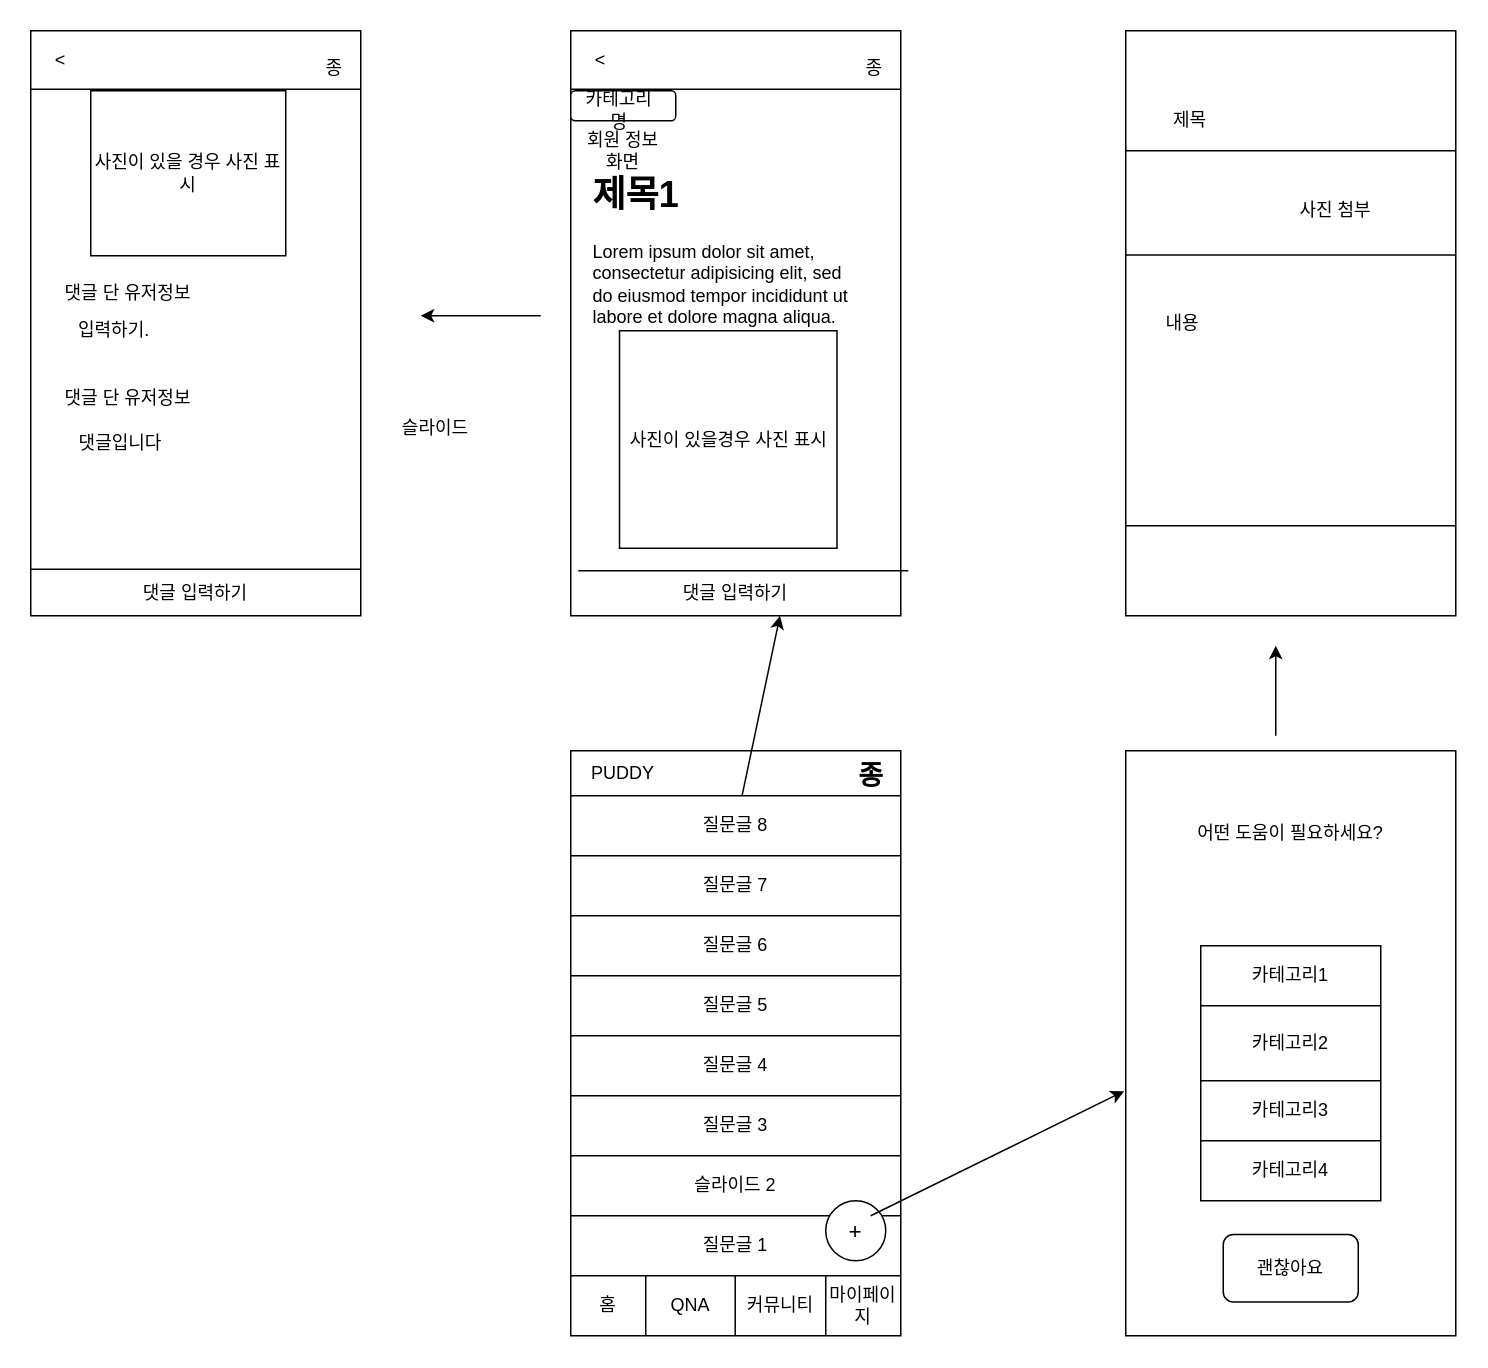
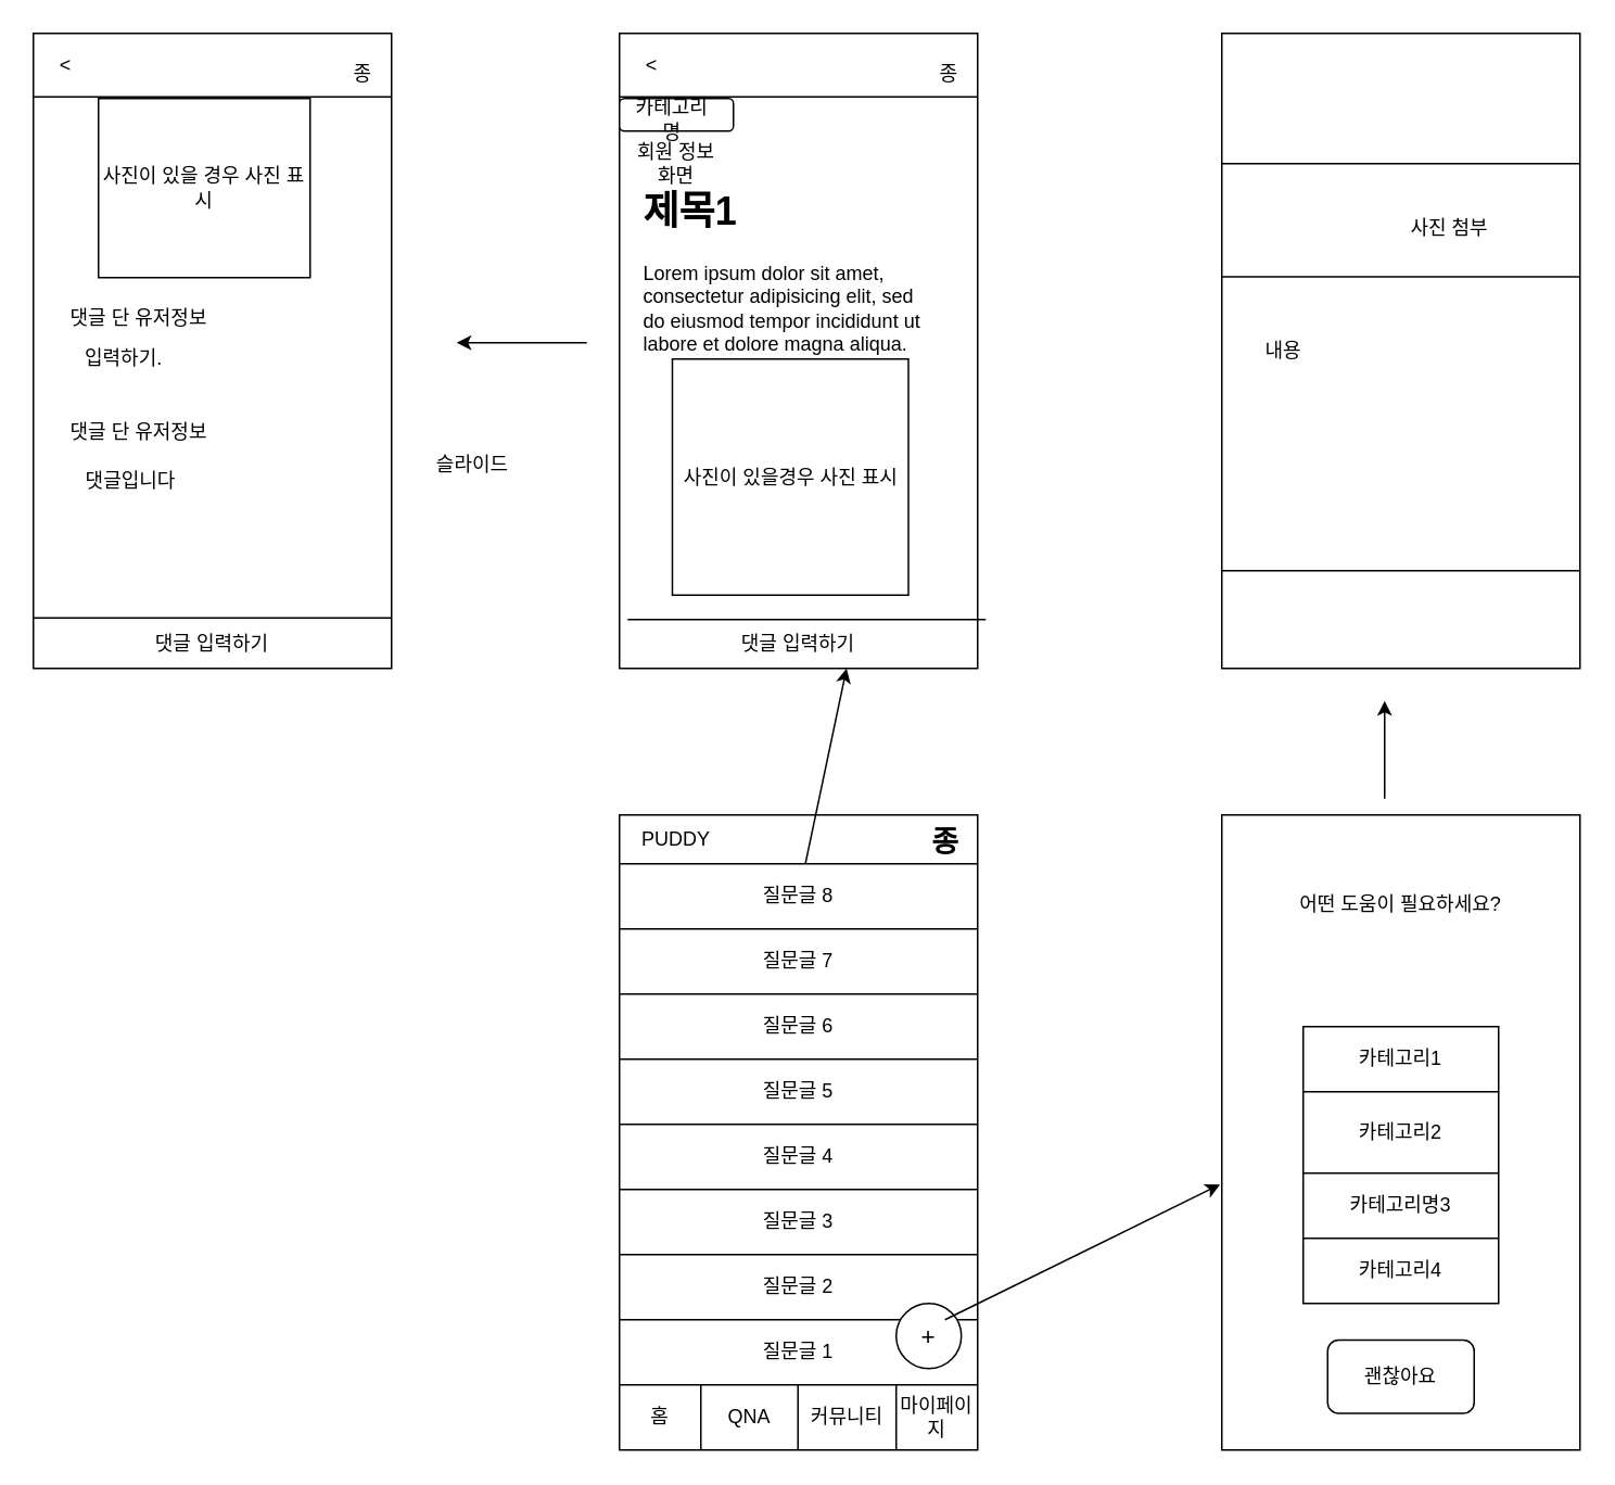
  <mxCell id="0" />
  <mxCell id="1" parent="0" />
  <mxCell id="2" value="" style="rounded=0;whiteSpace=wrap;html=1;direction=south;" parent="1" vertex="1"><mxGeometry x="380" y="500" width="220" height="390" as="geometry" /></mxCell>
  <mxCell id="3" value="" style="endArrow=none;html=1;rounded=0;" parent="1" edge="1"><mxGeometry width="50" height="50" relative="1" as="geometry"><mxPoint x="380" y="530" as="sourcePoint" /><mxPoint x="600" y="530" as="targetPoint" /></mxGeometry></mxCell>
  <mxCell id="4" value="&lt;font style=&quot;font-size: 18px;&quot;&gt;종&lt;/font&gt;" style="text;strokeColor=none;fillColor=none;html=1;fontSize=24;fontStyle=1;verticalAlign=middle;align=center;" parent="1" vertex="1"><mxGeometry x="530" y="500" width="100" height="30" as="geometry" /></mxCell>
  <mxCell id="5" value="" style="endArrow=none;html=1;rounded=0;" parent="1" edge="1"><mxGeometry width="50" height="50" relative="1" as="geometry"><mxPoint x="380" y="570" as="sourcePoint" /><mxPoint x="600" y="570" as="targetPoint" /><Array as="points"><mxPoint x="490" y="570" /></Array></mxGeometry></mxCell>
  <mxCell id="6" value="" style="endArrow=none;html=1;rounded=0;" parent="1" edge="1"><mxGeometry width="50" height="50" relative="1" as="geometry"><mxPoint x="380" y="610" as="sourcePoint" /><mxPoint x="600" y="610" as="targetPoint" /></mxGeometry></mxCell>
  <mxCell id="7" value="" style="endArrow=none;html=1;rounded=0;" parent="1" edge="1"><mxGeometry width="50" height="50" relative="1" as="geometry"><mxPoint x="380" y="650" as="sourcePoint" /><mxPoint x="600" y="650" as="targetPoint" /></mxGeometry></mxCell>
  <mxCell id="8" value="" style="endArrow=none;html=1;rounded=0;" parent="1" edge="1"><mxGeometry width="50" height="50" relative="1" as="geometry"><mxPoint x="380" y="690" as="sourcePoint" /><mxPoint x="600" y="690" as="targetPoint" /></mxGeometry></mxCell>
  <mxCell id="9" value="" style="endArrow=none;html=1;rounded=0;" parent="1" edge="1"><mxGeometry width="50" height="50" relative="1" as="geometry"><mxPoint x="380" y="730" as="sourcePoint" /><mxPoint x="600" y="730" as="targetPoint" /></mxGeometry></mxCell>
  <mxCell id="10" value="" style="endArrow=none;html=1;rounded=0;" parent="1" edge="1"><mxGeometry width="50" height="50" relative="1" as="geometry"><mxPoint x="380" y="770" as="sourcePoint" /><mxPoint x="600" y="770" as="targetPoint" /></mxGeometry></mxCell>
  <mxCell id="11" value="" style="endArrow=none;html=1;rounded=0;" parent="1" edge="1"><mxGeometry width="50" height="50" relative="1" as="geometry"><mxPoint x="380" y="810" as="sourcePoint" /><mxPoint x="600" y="810" as="targetPoint" /></mxGeometry></mxCell>
  <mxCell id="12" value="" style="endArrow=none;html=1;rounded=0;" parent="1" edge="1"><mxGeometry width="50" height="50" relative="1" as="geometry"><mxPoint x="380" y="850" as="sourcePoint" /><mxPoint x="600" y="850" as="targetPoint" /></mxGeometry></mxCell>
  <mxCell id="13" value="" style="endArrow=none;html=1;rounded=0;" parent="1" edge="1"><mxGeometry width="50" height="50" relative="1" as="geometry"><mxPoint x="430" y="890" as="sourcePoint" /><mxPoint x="430" y="850" as="targetPoint" /></mxGeometry></mxCell>
  <mxCell id="14" value="" style="endArrow=none;html=1;rounded=0;" parent="1" edge="1"><mxGeometry width="50" height="50" relative="1" as="geometry"><mxPoint x="489.66" y="890" as="sourcePoint" /><mxPoint x="489.66" y="850" as="targetPoint" /></mxGeometry></mxCell>
  <mxCell id="15" value="" style="endArrow=none;html=1;rounded=0;" parent="1" edge="1"><mxGeometry width="50" height="50" relative="1" as="geometry"><mxPoint x="550" y="890" as="sourcePoint" /><mxPoint x="550" y="850" as="targetPoint" /></mxGeometry></mxCell>
  <mxCell id="16" value="홈" style="text;html=1;strokeColor=none;fillColor=none;align=center;verticalAlign=middle;whiteSpace=wrap;rounded=0;" parent="1" vertex="1"><mxGeometry x="380" y="850" width="50" height="40" as="geometry" /></mxCell>
  <mxCell id="17" value="QNA" style="text;html=1;strokeColor=none;fillColor=none;align=center;verticalAlign=middle;whiteSpace=wrap;rounded=0;" parent="1" vertex="1"><mxGeometry x="430" y="850" width="60" height="40" as="geometry" /></mxCell>
  <mxCell id="18" value="커뮤니티" style="text;html=1;strokeColor=none;fillColor=none;align=center;verticalAlign=middle;whiteSpace=wrap;rounded=0;" parent="1" vertex="1"><mxGeometry x="490" y="850" width="60" height="40" as="geometry" /></mxCell>
  <mxCell id="19" value="마이페이지" style="text;html=1;strokeColor=none;fillColor=none;align=center;verticalAlign=middle;whiteSpace=wrap;rounded=0;" parent="1" vertex="1"><mxGeometry x="550" y="850" width="50" height="40" as="geometry" /></mxCell>
  <mxCell id="20" value="&lt;font style=&quot;font-size: 15px;&quot;&gt;+&lt;/font&gt;" style="ellipse;whiteSpace=wrap;html=1;aspect=fixed;" parent="1" vertex="1"><mxGeometry x="550" y="800" width="40" height="40" as="geometry" /></mxCell>
  <mxCell id="21" value="질문글 8" style="text;html=1;strokeColor=none;fillColor=none;align=center;verticalAlign=middle;whiteSpace=wrap;rounded=0;" parent="1" vertex="1"><mxGeometry x="380" y="530" width="220" height="40" as="geometry" /></mxCell>
  <mxCell id="22" value="질문글 7" style="text;html=1;strokeColor=none;fillColor=none;align=center;verticalAlign=middle;whiteSpace=wrap;rounded=0;" parent="1" vertex="1"><mxGeometry x="380" y="570" width="220" height="40" as="geometry" /></mxCell>
  <mxCell id="23" value="질문글 6" style="text;html=1;strokeColor=none;fillColor=none;align=center;verticalAlign=middle;whiteSpace=wrap;rounded=0;" parent="1" vertex="1"><mxGeometry x="380" y="610" width="220" height="40" as="geometry" /></mxCell>
  <mxCell id="24" value="질문글 5" style="text;html=1;strokeColor=none;fillColor=none;align=center;verticalAlign=middle;whiteSpace=wrap;rounded=0;" parent="1" vertex="1"><mxGeometry x="380" y="650" width="220" height="40" as="geometry" /></mxCell>
  <mxCell id="25" value="질문글 4" style="text;html=1;strokeColor=none;fillColor=none;align=center;verticalAlign=middle;whiteSpace=wrap;rounded=0;" parent="1" vertex="1"><mxGeometry x="380" y="690" width="220" height="40" as="geometry" /></mxCell>
  <mxCell id="26" value="질문글 3" style="text;html=1;strokeColor=none;fillColor=none;align=center;verticalAlign=middle;whiteSpace=wrap;rounded=0;" parent="1" vertex="1"><mxGeometry x="380" y="730" width="220" height="40" as="geometry" /></mxCell>
- <mxCell id="27" value="슬라이드 2" style="text;html=1;strokeColor=none;fillColor=none;align=center;verticalAlign=middle;whiteSpace=wrap;rounded=0;" parent="1" vertex="1"><mxGeometry x="380" y="770" width="220" height="40" as="geometry" /></mxCell>
+ <mxCell id="27" value="질문글 2" style="text;html=1;strokeColor=none;fillColor=none;align=center;verticalAlign=middle;whiteSpace=wrap;rounded=0;" parent="1" vertex="1"><mxGeometry x="380" y="770" width="220" height="40" as="geometry" /></mxCell>
  <mxCell id="28" value="질문글 1" style="text;html=1;strokeColor=none;fillColor=none;align=center;verticalAlign=middle;whiteSpace=wrap;rounded=0;" parent="1" vertex="1"><mxGeometry x="380" y="810" width="220" height="40" as="geometry" /></mxCell>
  <mxCell id="29" value="PUDDY" style="text;html=1;strokeColor=none;fillColor=none;align=center;verticalAlign=middle;whiteSpace=wrap;rounded=0;" parent="1" vertex="1"><mxGeometry x="380" y="500" width="70" height="30" as="geometry" /></mxCell>
  <mxCell id="30" value="" style="rounded=0;whiteSpace=wrap;html=1;direction=south;" parent="1" vertex="1"><mxGeometry x="750" y="500" width="220" height="390" as="geometry" /></mxCell>
  <mxCell id="31" value="어떤 도움이 필요하세요?" style="text;html=1;strokeColor=none;fillColor=none;align=center;verticalAlign=middle;whiteSpace=wrap;rounded=0;" parent="1" vertex="1"><mxGeometry x="765" y="535" width="190" height="40" as="geometry" /></mxCell>
  <mxCell id="32" value="" style="rounded=0;whiteSpace=wrap;html=1;direction=south;" parent="1" vertex="1"><mxGeometry x="800" y="630" width="120" height="170" as="geometry" /></mxCell>
  <mxCell id="33" value="" style="endArrow=none;html=1;rounded=0;" parent="1" edge="1"><mxGeometry width="50" height="50" relative="1" as="geometry"><mxPoint x="800" y="670" as="sourcePoint" /><mxPoint x="920" y="670" as="targetPoint" /></mxGeometry></mxCell>
  <mxCell id="34" value="" style="endArrow=none;html=1;rounded=0;" parent="1" edge="1"><mxGeometry width="50" height="50" relative="1" as="geometry"><mxPoint x="800" y="720" as="sourcePoint" /><mxPoint x="920" y="720" as="targetPoint" /></mxGeometry></mxCell>
  <mxCell id="35" value="" style="endArrow=none;html=1;rounded=0;" parent="1" edge="1"><mxGeometry width="50" height="50" relative="1" as="geometry"><mxPoint x="800" y="760" as="sourcePoint" /><mxPoint x="920" y="760" as="targetPoint" /></mxGeometry></mxCell>
  <mxCell id="36" value="카테고리1" style="text;html=1;strokeColor=none;fillColor=none;align=center;verticalAlign=middle;whiteSpace=wrap;rounded=0;" parent="1" vertex="1"><mxGeometry x="800" y="630" width="120" height="40" as="geometry" /></mxCell>
- <mxCell id="37" value="카테고리3&lt;br&gt;" style="text;html=1;strokeColor=none;fillColor=none;align=center;verticalAlign=middle;whiteSpace=wrap;rounded=0;" parent="1" vertex="1"><mxGeometry x="800" y="720" width="120" height="40" as="geometry" /></mxCell>
+ <mxCell id="37" value="카테고리명3&lt;br&gt;" style="text;html=1;strokeColor=none;fillColor=none;align=center;verticalAlign=middle;whiteSpace=wrap;rounded=0;" parent="1" vertex="1"><mxGeometry x="800" y="720" width="120" height="40" as="geometry" /></mxCell>
  <mxCell id="38" value="카테고리2" style="text;html=1;strokeColor=none;fillColor=none;align=center;verticalAlign=middle;whiteSpace=wrap;rounded=0;" parent="1" vertex="1"><mxGeometry x="800" y="670" width="120" height="50" as="geometry" /></mxCell>
  <mxCell id="39" value="카테고리4" style="text;html=1;strokeColor=none;fillColor=none;align=center;verticalAlign=middle;whiteSpace=wrap;rounded=0;" parent="1" vertex="1"><mxGeometry x="800" y="760" width="120" height="40" as="geometry" /></mxCell>
  <mxCell id="40" value="" style="endArrow=classic;html=1;rounded=0;" parent="1" edge="1"><mxGeometry width="50" height="50" relative="1" as="geometry"><mxPoint x="850" y="490" as="sourcePoint" /><mxPoint x="850" y="430" as="targetPoint" /></mxGeometry></mxCell>
  <mxCell id="41" value="" style="rounded=0;whiteSpace=wrap;html=1;direction=south;" parent="1" vertex="1"><mxGeometry x="750" y="20" width="220" height="390" as="geometry" /></mxCell>
- <mxCell id="42" value="제목" style="text;html=1;strokeColor=none;fillColor=none;align=left;verticalAlign=middle;whiteSpace=wrap;rounded=0;" parent="1" vertex="1"><mxGeometry x="780" y="60" width="170" height="40" as="geometry" /></mxCell>
  <mxCell id="43" value="내용" style="text;html=1;strokeColor=none;fillColor=none;align=left;verticalAlign=middle;whiteSpace=wrap;rounded=0;" parent="1" vertex="1"><mxGeometry x="775" y="110" width="170" height="210" as="geometry" /></mxCell>
  <mxCell id="44" value="사진 첨부" style="text;html=1;strokeColor=none;fillColor=none;align=center;verticalAlign=middle;whiteSpace=wrap;rounded=0;" parent="1" vertex="1"><mxGeometry x="860" y="125" width="60" height="30" as="geometry" /></mxCell>
  <mxCell id="45" value="" style="endArrow=none;html=1;rounded=0;" parent="1" edge="1"><mxGeometry width="50" height="50" relative="1" as="geometry"><mxPoint x="750" y="100" as="sourcePoint" /><mxPoint x="970" y="100" as="targetPoint" /></mxGeometry></mxCell>
  <mxCell id="46" value="" style="endArrow=none;html=1;rounded=0;" parent="1" edge="1"><mxGeometry width="50" height="50" relative="1" as="geometry"><mxPoint x="750" y="169.5" as="sourcePoint" /><mxPoint x="970" y="169.5" as="targetPoint" /></mxGeometry></mxCell>
  <mxCell id="47" value="" style="endArrow=none;html=1;rounded=0;" parent="1" edge="1"><mxGeometry width="50" height="50" relative="1" as="geometry"><mxPoint x="750" y="350" as="sourcePoint" /><mxPoint x="970" y="350" as="targetPoint" /></mxGeometry></mxCell>
  <mxCell id="48" value="" style="rounded=1;whiteSpace=wrap;html=1;" parent="1" vertex="1"><mxGeometry x="815" y="822.5" width="90" height="45" as="geometry" /></mxCell>
  <mxCell id="49" value="괜찮아요" style="text;html=1;strokeColor=none;fillColor=none;align=center;verticalAlign=middle;whiteSpace=wrap;rounded=0;" parent="1" vertex="1"><mxGeometry x="830" y="830" width="60" height="30" as="geometry" /></mxCell>
  <mxCell id="50" value="" style="endArrow=classic;html=1;rounded=0;exitX=0.909;exitY=0;exitDx=0;exitDy=0;exitPerimeter=0;entryX=0.582;entryY=1.005;entryDx=0;entryDy=0;entryPerimeter=0;" edge="1" parent="1" source="28" target="30"><mxGeometry width="50" height="50" relative="1" as="geometry"><mxPoint x="640" y="689" as="sourcePoint" /><mxPoint x="700" y="689" as="targetPoint" /></mxGeometry></mxCell>
  <mxCell id="51" value="" style="rounded=0;whiteSpace=wrap;html=1;direction=south;" vertex="1" parent="1"><mxGeometry x="380" y="20" width="220" height="390" as="geometry" /></mxCell>
  <mxCell id="52" value="" style="endArrow=classic;html=1;rounded=0;" edge="1" parent="1" source="21"><mxGeometry width="50" height="50" relative="1" as="geometry"><mxPoint x="519.5" y="470" as="sourcePoint" /><mxPoint x="519.5" y="410" as="targetPoint" /></mxGeometry></mxCell>
  <mxCell id="53" value="&amp;lt;" style="text;html=1;strokeColor=none;fillColor=none;align=center;verticalAlign=middle;whiteSpace=wrap;rounded=0;" vertex="1" parent="1"><mxGeometry x="380" y="20" width="40" height="40" as="geometry" /></mxCell>
  <mxCell id="54" value="종" style="text;html=1;strokeColor=none;fillColor=none;align=right;verticalAlign=middle;whiteSpace=wrap;rounded=0;" vertex="1" parent="1"><mxGeometry x="530" y="30" width="60" height="30" as="geometry" /></mxCell>
  <mxCell id="55" value="" style="endArrow=none;html=1;rounded=0;" edge="1" parent="1"><mxGeometry width="50" height="50" relative="1" as="geometry"><mxPoint x="380" y="59" as="sourcePoint" /><mxPoint x="600" y="59" as="targetPoint" /></mxGeometry></mxCell>
  <mxCell id="56" value="" style="rounded=1;whiteSpace=wrap;html=1;" vertex="1" parent="1"><mxGeometry x="380" y="60" width="70" height="20" as="geometry" /></mxCell>
  <mxCell id="57" value="카테고리명" style="text;html=1;strokeColor=none;fillColor=none;align=center;verticalAlign=middle;whiteSpace=wrap;rounded=0;" vertex="1" parent="1"><mxGeometry x="385" y="65" width="55" height="15" as="geometry" /></mxCell>
  <mxCell id="58" value="회원 정보 화면" style="text;html=1;strokeColor=none;fillColor=none;align=center;verticalAlign=middle;whiteSpace=wrap;rounded=0;" vertex="1" parent="1"><mxGeometry x="385" y="80" width="60" height="40" as="geometry" /></mxCell>
  <mxCell id="59" value="&lt;h1&gt;제목1&lt;/h1&gt;&lt;p&gt;Lorem ipsum dolor sit amet, consectetur adipisicing elit, sed do eiusmod tempor incididunt ut labore et dolore magna aliqua.&lt;/p&gt;" style="text;html=1;strokeColor=none;fillColor=none;spacing=5;spacingTop=-20;whiteSpace=wrap;overflow=hidden;rounded=0;" vertex="1" parent="1"><mxGeometry x="390" y="110" width="190" height="120" as="geometry" /></mxCell>
  <mxCell id="60" value="사진이 있을경우 사진 표시" style="whiteSpace=wrap;html=1;aspect=fixed;" vertex="1" parent="1"><mxGeometry x="412.5" y="220" width="145" height="145" as="geometry" /></mxCell>
  <mxCell id="61" value="" style="endArrow=classic;html=1;rounded=0;" edge="1" parent="1"><mxGeometry width="50" height="50" relative="1" as="geometry"><mxPoint x="360" y="210" as="sourcePoint" /><mxPoint x="280" y="210" as="targetPoint" /></mxGeometry></mxCell>
  <mxCell id="62" value="" style="rounded=0;whiteSpace=wrap;html=1;direction=south;" vertex="1" parent="1"><mxGeometry x="20" y="20" width="220" height="390" as="geometry" /></mxCell>
  <mxCell id="63" value="&amp;lt;" style="text;html=1;strokeColor=none;fillColor=none;align=center;verticalAlign=middle;whiteSpace=wrap;rounded=0;" vertex="1" parent="1"><mxGeometry x="20" y="20" width="40" height="40" as="geometry" /></mxCell>
  <mxCell id="64" value="종" style="text;html=1;strokeColor=none;fillColor=none;align=right;verticalAlign=middle;whiteSpace=wrap;rounded=0;" vertex="1" parent="1"><mxGeometry x="170" y="30" width="60" height="30" as="geometry" /></mxCell>
  <mxCell id="65" value="" style="endArrow=none;html=1;rounded=0;" edge="1" parent="1"><mxGeometry width="50" height="50" relative="1" as="geometry"><mxPoint x="20" y="59" as="sourcePoint" /><mxPoint x="240" y="59" as="targetPoint" /></mxGeometry></mxCell>
  <mxCell id="66" value="슬라이드" style="text;html=1;strokeColor=none;fillColor=none;align=center;verticalAlign=middle;whiteSpace=wrap;rounded=0;" vertex="1" parent="1"><mxGeometry x="260" y="270" width="60" height="30" as="geometry" /></mxCell>
  <mxCell id="67" value="댓글 단 유저정보" style="text;html=1;strokeColor=none;fillColor=none;align=center;verticalAlign=middle;whiteSpace=wrap;rounded=0;" vertex="1" parent="1"><mxGeometry x="40" y="180" width="90" height="30" as="geometry" /></mxCell>
  <mxCell id="68" value="" style="endArrow=none;html=1;rounded=0;" edge="1" parent="1"><mxGeometry width="50" height="50" relative="1" as="geometry"><mxPoint x="385" y="380" as="sourcePoint" /><mxPoint x="605" y="380" as="targetPoint" /></mxGeometry></mxCell>
  <mxCell id="69" value="댓글 입력하기" style="text;html=1;strokeColor=none;fillColor=none;align=center;verticalAlign=middle;whiteSpace=wrap;rounded=0;" vertex="1" parent="1"><mxGeometry x="380" y="380" width="220" height="30" as="geometry" /></mxCell>
  <mxCell id="70" value="입력하기." style="text;html=1;strokeColor=none;fillColor=none;align=left;verticalAlign=middle;whiteSpace=wrap;rounded=0;" vertex="1" parent="1"><mxGeometry x="50" y="200" width="147.5" height="40" as="geometry" /></mxCell>
  <mxCell id="71" value="댓글 단 유저정보" style="text;html=1;strokeColor=none;fillColor=none;align=center;verticalAlign=middle;whiteSpace=wrap;rounded=0;" vertex="1" parent="1"><mxGeometry x="40" y="250" width="90" height="30" as="geometry" /></mxCell>
  <mxCell id="72" value="댓글입니다" style="text;html=1;strokeColor=none;fillColor=none;align=center;verticalAlign=middle;whiteSpace=wrap;rounded=0;" vertex="1" parent="1"><mxGeometry x="40" y="280" width="80" height="30" as="geometry" /></mxCell>
  <mxCell id="73" value="댓글 입력하기" style="text;html=1;strokeColor=none;fillColor=none;align=center;verticalAlign=middle;whiteSpace=wrap;rounded=0;" vertex="1" parent="1"><mxGeometry x="20" y="380" width="220" height="30" as="geometry" /></mxCell>
  <mxCell id="74" value="" style="endArrow=none;html=1;rounded=0;" edge="1" parent="1"><mxGeometry width="50" height="50" relative="1" as="geometry"><mxPoint x="20" y="379" as="sourcePoint" /><mxPoint x="240" y="379" as="targetPoint" /></mxGeometry></mxCell>
  <mxCell id="75" value="사진이 있을 경우 사진 표시" style="rounded=0;whiteSpace=wrap;html=1;" vertex="1" parent="1"><mxGeometry x="60" y="60" width="130" height="110" as="geometry" /></mxCell>
